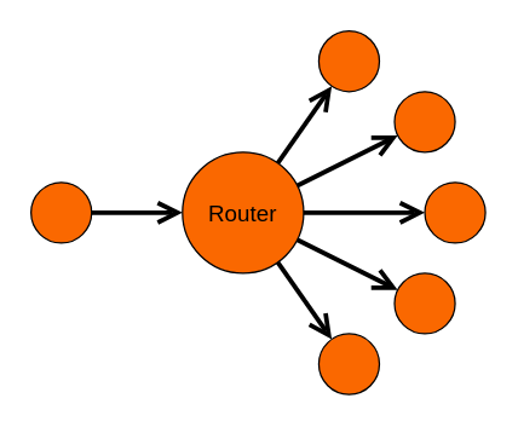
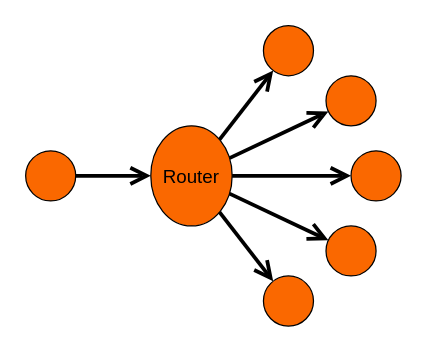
  <mxCell id="0" />
  <mxCell id="1" parent="0" />
- <mxCell id="2" value="Router" style="ellipse;whiteSpace=wrap;html=1;aspect=fixed;fillColor=#fa6800;fontColor=#000000;strokeColor=#000000;fontSize=15;" vertex="1" parent="1"><mxGeometry x="120" y="100" width="80" height="80" as="geometry" /></mxCell>
+ <mxCell id="2" value="Router" style="ellipse;whiteSpace=wrap;html=1;aspect=fixed;fillColor=#fa6800;fontColor=#000000;strokeColor=#000000;fontSize=15;" vertex="1" parent="1"><mxGeometry x="120" y="100" width="65" height="80" as="geometry" /></mxCell>
  <mxCell id="3" style="edgeStyle=none;jumpStyle=arc;jumpSize=10;html=1;endArrow=open;endFill=0;strokeColor=#000000;endSize=10;strokeWidth=3;" edge="1" parent="1" target="2"><mxGeometry relative="1" as="geometry"><mxPoint x="40" y="140" as="sourcePoint" /><mxPoint x="150.201" y="117.172" as="targetPoint" /></mxGeometry></mxCell>
  <mxCell id="4" style="edgeStyle=none;jumpStyle=arc;jumpSize=10;html=1;endArrow=open;endFill=0;strokeColor=#000000;endSize=10;strokeWidth=3;" edge="1" parent="1" source="2" target="10"><mxGeometry relative="1" as="geometry"><mxPoint x="50" y="150" as="sourcePoint" /><mxPoint x="220" y="60" as="targetPoint" /></mxGeometry></mxCell>
  <mxCell id="5" style="edgeStyle=none;jumpStyle=arc;jumpSize=10;html=1;endArrow=open;endFill=0;strokeColor=#000000;endSize=10;strokeWidth=3;" edge="1" parent="1" source="2" target="13"><mxGeometry relative="1" as="geometry"><mxPoint x="198.284" y="121.716" as="sourcePoint" /><mxPoint x="270" y="90" as="targetPoint" /></mxGeometry></mxCell>
  <mxCell id="6" style="edgeStyle=none;jumpStyle=arc;jumpSize=10;html=1;endArrow=open;endFill=0;strokeColor=#000000;endSize=10;strokeWidth=3;" edge="1" parent="1" source="2" target="14"><mxGeometry relative="1" as="geometry"><mxPoint x="208.284" y="131.716" as="sourcePoint" /><mxPoint x="280" y="140" as="targetPoint" /></mxGeometry></mxCell>
  <mxCell id="7" style="edgeStyle=none;jumpStyle=arc;jumpSize=10;html=1;endArrow=open;endFill=0;strokeColor=#000000;endSize=10;strokeWidth=3;" edge="1" parent="1" source="2" target="12"><mxGeometry relative="1" as="geometry"><mxPoint x="218.284" y="141.716" as="sourcePoint" /><mxPoint x="270" y="190" as="targetPoint" /></mxGeometry></mxCell>
  <mxCell id="8" style="edgeStyle=none;jumpStyle=arc;jumpSize=10;html=1;endArrow=open;endFill=0;strokeColor=#000000;endSize=10;strokeWidth=3;" edge="1" parent="1" source="2" target="11"><mxGeometry relative="1" as="geometry"><mxPoint x="207.947" y="162.649" as="sourcePoint" /><mxPoint x="220" y="220" as="targetPoint" /></mxGeometry></mxCell>
  <mxCell id="9" value="" style="ellipse;whiteSpace=wrap;html=1;aspect=fixed;fontSize=15;strokeColor=#000000;fillColor=#fa6800;fontColor=#000000;" vertex="1" parent="1"><mxGeometry x="20" y="120" width="40" height="40" as="geometry" /></mxCell>
  <mxCell id="10" value="" style="ellipse;whiteSpace=wrap;html=1;aspect=fixed;fontSize=15;strokeColor=#000000;fillColor=#fa6800;fontColor=#000000;" vertex="1" parent="1"><mxGeometry x="210" y="20" width="40" height="40" as="geometry" /></mxCell>
  <mxCell id="11" value="" style="ellipse;whiteSpace=wrap;html=1;aspect=fixed;fontSize=15;strokeColor=#000000;fillColor=#fa6800;fontColor=#000000;" vertex="1" parent="1"><mxGeometry x="210" y="220" width="40" height="40" as="geometry" /></mxCell>
  <mxCell id="12" value="" style="ellipse;whiteSpace=wrap;html=1;aspect=fixed;fontSize=15;strokeColor=#000000;fillColor=#fa6800;fontColor=#000000;" vertex="1" parent="1"><mxGeometry x="260" y="180" width="40" height="40" as="geometry" /></mxCell>
  <mxCell id="13" value="" style="ellipse;whiteSpace=wrap;html=1;aspect=fixed;fontSize=15;strokeColor=#000000;fillColor=#fa6800;fontColor=#000000;" vertex="1" parent="1"><mxGeometry x="260" y="60" width="40" height="40" as="geometry" /></mxCell>
  <mxCell id="14" value="" style="ellipse;whiteSpace=wrap;html=1;aspect=fixed;fontSize=15;strokeColor=#000000;fillColor=#fa6800;fontColor=#000000;" vertex="1" parent="1"><mxGeometry x="280" y="120" width="40" height="40" as="geometry" /></mxCell>
